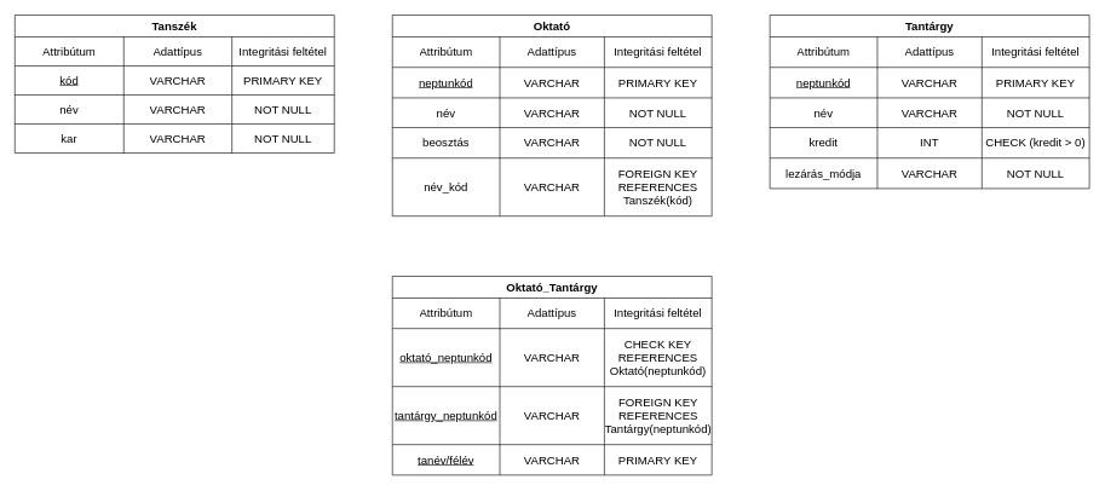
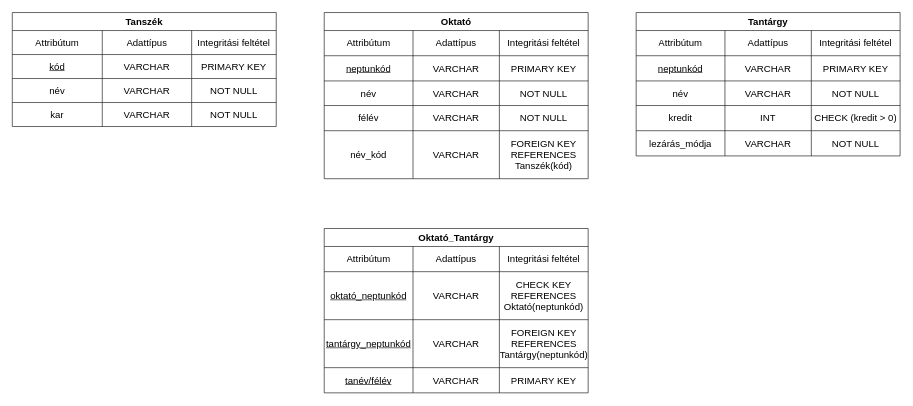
  <mxCell id="0" />
  <mxCell id="1" parent="0" />
  <mxCell id="2" value="Tanszék" style="shape=table;startSize=30;container=1;collapsible=0;childLayout=tableLayout;strokeColor=default;fontSize=16;fontStyle=1" vertex="1" parent="1"><mxGeometry x="20" y="20" width="440" height="190" as="geometry" /></mxCell>
  <mxCell id="3" value="" style="shape=tableRow;horizontal=0;startSize=0;swimlaneHead=0;swimlaneBody=0;strokeColor=inherit;top=0;left=0;bottom=0;right=0;collapsible=0;dropTarget=0;fillColor=none;points=[[0,0.5],[1,0.5]];portConstraint=eastwest;fontSize=16;" vertex="1" parent="2"><mxGeometry y="30" width="440" height="40" as="geometry" /></mxCell>
  <mxCell id="4" value="Attribútum" style="shape=partialRectangle;html=1;whiteSpace=wrap;connectable=0;strokeColor=inherit;overflow=hidden;fillColor=none;top=0;left=0;bottom=0;right=0;pointerEvents=1;fontSize=16;" vertex="1" parent="3"><mxGeometry width="150" height="40" as="geometry"><mxRectangle width="150" height="40" as="alternateBounds" /></mxGeometry></mxCell>
  <mxCell id="5" value="Adattípus" style="shape=partialRectangle;html=1;whiteSpace=wrap;connectable=0;strokeColor=inherit;overflow=hidden;fillColor=none;top=0;left=0;bottom=0;right=0;pointerEvents=1;fontSize=16;" vertex="1" parent="3"><mxGeometry x="150" width="149" height="40" as="geometry"><mxRectangle width="149" height="40" as="alternateBounds" /></mxGeometry></mxCell>
  <mxCell id="6" value="Integritási feltétel" style="shape=partialRectangle;html=1;whiteSpace=wrap;connectable=0;strokeColor=inherit;overflow=hidden;fillColor=none;top=0;left=0;bottom=0;right=0;pointerEvents=1;fontSize=16;" vertex="1" parent="3"><mxGeometry x="299" width="141" height="40" as="geometry"><mxRectangle width="141" height="40" as="alternateBounds" /></mxGeometry></mxCell>
  <mxCell id="7" value="" style="shape=tableRow;horizontal=0;startSize=0;swimlaneHead=0;swimlaneBody=0;strokeColor=inherit;top=0;left=0;bottom=0;right=0;collapsible=0;dropTarget=0;fillColor=none;points=[[0,0.5],[1,0.5]];portConstraint=eastwest;fontSize=16;" vertex="1" parent="2"><mxGeometry y="70" width="440" height="40" as="geometry" /></mxCell>
  <mxCell id="8" value="&lt;u&gt;kód&lt;/u&gt;" style="shape=partialRectangle;html=1;whiteSpace=wrap;connectable=0;strokeColor=inherit;overflow=hidden;fillColor=none;top=0;left=0;bottom=0;right=0;pointerEvents=1;fontSize=16;" vertex="1" parent="7"><mxGeometry width="150" height="40" as="geometry"><mxRectangle width="150" height="40" as="alternateBounds" /></mxGeometry></mxCell>
  <mxCell id="9" value="VARCHAR" style="shape=partialRectangle;html=1;whiteSpace=wrap;connectable=0;strokeColor=inherit;overflow=hidden;fillColor=none;top=0;left=0;bottom=0;right=0;pointerEvents=1;fontSize=16;" vertex="1" parent="7"><mxGeometry x="150" width="149" height="40" as="geometry"><mxRectangle width="149" height="40" as="alternateBounds" /></mxGeometry></mxCell>
  <mxCell id="10" value="PRIMARY KEY" style="shape=partialRectangle;html=1;whiteSpace=wrap;connectable=0;strokeColor=inherit;overflow=hidden;fillColor=none;top=0;left=0;bottom=0;right=0;pointerEvents=1;fontSize=16;" vertex="1" parent="7"><mxGeometry x="299" width="141" height="40" as="geometry"><mxRectangle width="141" height="40" as="alternateBounds" /></mxGeometry></mxCell>
  <mxCell id="11" value="" style="shape=tableRow;horizontal=0;startSize=0;swimlaneHead=0;swimlaneBody=0;strokeColor=inherit;top=0;left=0;bottom=0;right=0;collapsible=0;dropTarget=0;fillColor=none;points=[[0,0.5],[1,0.5]];portConstraint=eastwest;fontSize=16;" vertex="1" parent="2"><mxGeometry y="110" width="440" height="40" as="geometry" /></mxCell>
  <mxCell id="12" value="név" style="shape=partialRectangle;html=1;whiteSpace=wrap;connectable=0;strokeColor=inherit;overflow=hidden;fillColor=none;top=0;left=0;bottom=0;right=0;pointerEvents=1;fontSize=16;" vertex="1" parent="11"><mxGeometry width="150" height="40" as="geometry"><mxRectangle width="150" height="40" as="alternateBounds" /></mxGeometry></mxCell>
  <mxCell id="13" value="VARCHAR" style="shape=partialRectangle;html=1;whiteSpace=wrap;connectable=0;strokeColor=inherit;overflow=hidden;fillColor=none;top=0;left=0;bottom=0;right=0;pointerEvents=1;fontSize=16;" vertex="1" parent="11"><mxGeometry x="150" width="149" height="40" as="geometry"><mxRectangle width="149" height="40" as="alternateBounds" /></mxGeometry></mxCell>
  <mxCell id="14" value="NOT NULL" style="shape=partialRectangle;html=1;whiteSpace=wrap;connectable=0;strokeColor=inherit;overflow=hidden;fillColor=none;top=0;left=0;bottom=0;right=0;pointerEvents=1;fontSize=16;" vertex="1" parent="11"><mxGeometry x="299" width="141" height="40" as="geometry"><mxRectangle width="141" height="40" as="alternateBounds" /></mxGeometry></mxCell>
  <mxCell id="15" style="shape=tableRow;horizontal=0;startSize=0;swimlaneHead=0;swimlaneBody=0;strokeColor=inherit;top=0;left=0;bottom=0;right=0;collapsible=0;dropTarget=0;fillColor=none;points=[[0,0.5],[1,0.5]];portConstraint=eastwest;fontSize=16;" vertex="1" parent="2"><mxGeometry y="150" width="440" height="40" as="geometry" /></mxCell>
  <mxCell id="16" value="kar" style="shape=partialRectangle;html=1;whiteSpace=wrap;connectable=0;strokeColor=inherit;overflow=hidden;fillColor=none;top=0;left=0;bottom=0;right=0;pointerEvents=1;fontSize=16;" vertex="1" parent="15"><mxGeometry width="150" height="40" as="geometry"><mxRectangle width="150" height="40" as="alternateBounds" /></mxGeometry></mxCell>
  <mxCell id="17" value="VARCHAR" style="shape=partialRectangle;html=1;whiteSpace=wrap;connectable=0;strokeColor=inherit;overflow=hidden;fillColor=none;top=0;left=0;bottom=0;right=0;pointerEvents=1;fontSize=16;" vertex="1" parent="15"><mxGeometry x="150" width="149" height="40" as="geometry"><mxRectangle width="149" height="40" as="alternateBounds" /></mxGeometry></mxCell>
  <mxCell id="18" value="NOT NULL" style="shape=partialRectangle;html=1;whiteSpace=wrap;connectable=0;strokeColor=inherit;overflow=hidden;fillColor=none;top=0;left=0;bottom=0;right=0;pointerEvents=1;fontSize=16;" vertex="1" parent="15"><mxGeometry x="299" width="141" height="40" as="geometry"><mxRectangle width="141" height="40" as="alternateBounds" /></mxGeometry></mxCell>
  <mxCell id="19" value="Oktató" style="shape=table;startSize=30;container=1;collapsible=0;childLayout=tableLayout;strokeColor=default;fontSize=16;fontStyle=1" vertex="1" parent="1"><mxGeometry x="540" y="20" width="440" height="277" as="geometry" /></mxCell>
  <mxCell id="20" value="" style="shape=tableRow;horizontal=0;startSize=0;swimlaneHead=0;swimlaneBody=0;strokeColor=inherit;top=0;left=0;bottom=0;right=0;collapsible=0;dropTarget=0;fillColor=none;points=[[0,0.5],[1,0.5]];portConstraint=eastwest;fontSize=16;" vertex="1" parent="19"><mxGeometry y="30" width="440" height="42" as="geometry" /></mxCell>
  <mxCell id="21" value="Attribútum" style="shape=partialRectangle;html=1;whiteSpace=wrap;connectable=0;strokeColor=inherit;overflow=hidden;fillColor=none;top=0;left=0;bottom=0;right=0;pointerEvents=1;fontSize=16;" vertex="1" parent="20"><mxGeometry width="148" height="42" as="geometry"><mxRectangle width="148" height="42" as="alternateBounds" /></mxGeometry></mxCell>
  <mxCell id="22" value="Adattípus" style="shape=partialRectangle;html=1;whiteSpace=wrap;connectable=0;strokeColor=inherit;overflow=hidden;fillColor=none;top=0;left=0;bottom=0;right=0;pointerEvents=1;fontSize=16;" vertex="1" parent="20"><mxGeometry x="148" width="144" height="42" as="geometry"><mxRectangle width="144" height="42" as="alternateBounds" /></mxGeometry></mxCell>
  <mxCell id="23" value="Integritási feltétel" style="shape=partialRectangle;html=1;whiteSpace=wrap;connectable=0;strokeColor=inherit;overflow=hidden;fillColor=none;top=0;left=0;bottom=0;right=0;pointerEvents=1;fontSize=16;" vertex="1" parent="20"><mxGeometry x="292" width="148" height="42" as="geometry"><mxRectangle width="148" height="42" as="alternateBounds" /></mxGeometry></mxCell>
  <mxCell id="24" value="" style="shape=tableRow;horizontal=0;startSize=0;swimlaneHead=0;swimlaneBody=0;strokeColor=inherit;top=0;left=0;bottom=0;right=0;collapsible=0;dropTarget=0;fillColor=none;points=[[0,0.5],[1,0.5]];portConstraint=eastwest;fontSize=16;" vertex="1" parent="19"><mxGeometry y="72" width="440" height="42" as="geometry" /></mxCell>
  <mxCell id="25" value="&lt;u&gt;neptunkód&lt;/u&gt;" style="shape=partialRectangle;html=1;whiteSpace=wrap;connectable=0;strokeColor=inherit;overflow=hidden;fillColor=none;top=0;left=0;bottom=0;right=0;pointerEvents=1;fontSize=16;" vertex="1" parent="24"><mxGeometry width="148" height="42" as="geometry"><mxRectangle width="148" height="42" as="alternateBounds" /></mxGeometry></mxCell>
  <mxCell id="26" value="VARCHAR" style="shape=partialRectangle;html=1;whiteSpace=wrap;connectable=0;strokeColor=inherit;overflow=hidden;fillColor=none;top=0;left=0;bottom=0;right=0;pointerEvents=1;fontSize=16;" vertex="1" parent="24"><mxGeometry x="148" width="144" height="42" as="geometry"><mxRectangle width="144" height="42" as="alternateBounds" /></mxGeometry></mxCell>
  <mxCell id="27" value="PRIMARY KEY" style="shape=partialRectangle;html=1;whiteSpace=wrap;connectable=0;strokeColor=inherit;overflow=hidden;fillColor=none;top=0;left=0;bottom=0;right=0;pointerEvents=1;fontSize=16;" vertex="1" parent="24"><mxGeometry x="292" width="148" height="42" as="geometry"><mxRectangle width="148" height="42" as="alternateBounds" /></mxGeometry></mxCell>
  <mxCell id="28" value="" style="shape=tableRow;horizontal=0;startSize=0;swimlaneHead=0;swimlaneBody=0;strokeColor=inherit;top=0;left=0;bottom=0;right=0;collapsible=0;dropTarget=0;fillColor=none;points=[[0,0.5],[1,0.5]];portConstraint=eastwest;fontSize=16;" vertex="1" parent="19"><mxGeometry y="114" width="440" height="41" as="geometry" /></mxCell>
  <mxCell id="29" value="név" style="shape=partialRectangle;html=1;whiteSpace=wrap;connectable=0;strokeColor=inherit;overflow=hidden;fillColor=none;top=0;left=0;bottom=0;right=0;pointerEvents=1;fontSize=16;" vertex="1" parent="28"><mxGeometry width="148" height="41" as="geometry"><mxRectangle width="148" height="41" as="alternateBounds" /></mxGeometry></mxCell>
  <mxCell id="30" value="VARCHAR" style="shape=partialRectangle;html=1;whiteSpace=wrap;connectable=0;strokeColor=inherit;overflow=hidden;fillColor=none;top=0;left=0;bottom=0;right=0;pointerEvents=1;fontSize=16;" vertex="1" parent="28"><mxGeometry x="148" width="144" height="41" as="geometry"><mxRectangle width="144" height="41" as="alternateBounds" /></mxGeometry></mxCell>
  <mxCell id="31" value="NOT NULL" style="shape=partialRectangle;html=1;whiteSpace=wrap;connectable=0;strokeColor=inherit;overflow=hidden;fillColor=none;top=0;left=0;bottom=0;right=0;pointerEvents=1;fontSize=16;" vertex="1" parent="28"><mxGeometry x="292" width="148" height="41" as="geometry"><mxRectangle width="148" height="41" as="alternateBounds" /></mxGeometry></mxCell>
  <mxCell id="32" style="shape=tableRow;horizontal=0;startSize=0;swimlaneHead=0;swimlaneBody=0;strokeColor=inherit;top=0;left=0;bottom=0;right=0;collapsible=0;dropTarget=0;fillColor=none;points=[[0,0.5],[1,0.5]];portConstraint=eastwest;fontSize=16;" vertex="1" parent="19"><mxGeometry y="155" width="440" height="42" as="geometry" /></mxCell>
- <mxCell id="33" value="beosztás" style="shape=partialRectangle;html=1;whiteSpace=wrap;connectable=0;strokeColor=inherit;overflow=hidden;fillColor=none;top=0;left=0;bottom=0;right=0;pointerEvents=1;fontSize=16;" vertex="1" parent="32"><mxGeometry width="148" height="42" as="geometry"><mxRectangle width="148" height="42" as="alternateBounds" /></mxGeometry></mxCell>
+ <mxCell id="33" value="félév" style="shape=partialRectangle;html=1;whiteSpace=wrap;connectable=0;strokeColor=inherit;overflow=hidden;fillColor=none;top=0;left=0;bottom=0;right=0;pointerEvents=1;fontSize=16;" vertex="1" parent="32"><mxGeometry width="148" height="42" as="geometry"><mxRectangle width="148" height="42" as="alternateBounds" /></mxGeometry></mxCell>
  <mxCell id="34" value="VARCHAR" style="shape=partialRectangle;html=1;whiteSpace=wrap;connectable=0;strokeColor=inherit;overflow=hidden;fillColor=none;top=0;left=0;bottom=0;right=0;pointerEvents=1;fontSize=16;" vertex="1" parent="32"><mxGeometry x="148" width="144" height="42" as="geometry"><mxRectangle width="144" height="42" as="alternateBounds" /></mxGeometry></mxCell>
  <mxCell id="35" value="NOT NULL" style="shape=partialRectangle;html=1;whiteSpace=wrap;connectable=0;strokeColor=inherit;overflow=hidden;fillColor=none;top=0;left=0;bottom=0;right=0;pointerEvents=1;fontSize=16;" vertex="1" parent="32"><mxGeometry x="292" width="148" height="42" as="geometry"><mxRectangle width="148" height="42" as="alternateBounds" /></mxGeometry></mxCell>
  <mxCell id="36" style="shape=tableRow;horizontal=0;startSize=0;swimlaneHead=0;swimlaneBody=0;strokeColor=inherit;top=0;left=0;bottom=0;right=0;collapsible=0;dropTarget=0;fillColor=none;points=[[0,0.5],[1,0.5]];portConstraint=eastwest;fontSize=16;" vertex="1" parent="19"><mxGeometry y="197" width="440" height="80" as="geometry" /></mxCell>
  <mxCell id="37" value="név_kód" style="shape=partialRectangle;html=1;whiteSpace=wrap;connectable=0;strokeColor=inherit;overflow=hidden;fillColor=none;top=0;left=0;bottom=0;right=0;pointerEvents=1;fontSize=16;" vertex="1" parent="36"><mxGeometry width="148" height="80" as="geometry"><mxRectangle width="148" height="80" as="alternateBounds" /></mxGeometry></mxCell>
  <mxCell id="38" value="VARCHAR" style="shape=partialRectangle;html=1;whiteSpace=wrap;connectable=0;strokeColor=inherit;overflow=hidden;fillColor=none;top=0;left=0;bottom=0;right=0;pointerEvents=1;fontSize=16;" vertex="1" parent="36"><mxGeometry x="148" width="144" height="80" as="geometry"><mxRectangle width="144" height="80" as="alternateBounds" /></mxGeometry></mxCell>
  <mxCell id="39" value="FOREIGN KEY REFERENCES Tanszék(kód)" style="shape=partialRectangle;html=1;whiteSpace=wrap;connectable=0;strokeColor=inherit;overflow=hidden;fillColor=none;top=0;left=0;bottom=0;right=0;pointerEvents=1;fontSize=16;" vertex="1" parent="36"><mxGeometry x="292" width="148" height="80" as="geometry"><mxRectangle width="148" height="80" as="alternateBounds" /></mxGeometry></mxCell>
  <mxCell id="40" value="Tantárgy" style="shape=table;startSize=30;container=1;collapsible=0;childLayout=tableLayout;strokeColor=default;fontSize=16;fontStyle=1" vertex="1" parent="1"><mxGeometry x="1060" y="20" width="440" height="239" as="geometry" /></mxCell>
  <mxCell id="41" value="" style="shape=tableRow;horizontal=0;startSize=0;swimlaneHead=0;swimlaneBody=0;strokeColor=inherit;top=0;left=0;bottom=0;right=0;collapsible=0;dropTarget=0;fillColor=none;points=[[0,0.5],[1,0.5]];portConstraint=eastwest;fontSize=16;" vertex="1" parent="40"><mxGeometry y="30" width="440" height="42" as="geometry" /></mxCell>
  <mxCell id="42" value="Attribútum" style="shape=partialRectangle;html=1;whiteSpace=wrap;connectable=0;strokeColor=inherit;overflow=hidden;fillColor=none;top=0;left=0;bottom=0;right=0;pointerEvents=1;fontSize=16;" vertex="1" parent="41"><mxGeometry width="148" height="42" as="geometry"><mxRectangle width="148" height="42" as="alternateBounds" /></mxGeometry></mxCell>
  <mxCell id="43" value="Adattípus" style="shape=partialRectangle;html=1;whiteSpace=wrap;connectable=0;strokeColor=inherit;overflow=hidden;fillColor=none;top=0;left=0;bottom=0;right=0;pointerEvents=1;fontSize=16;" vertex="1" parent="41"><mxGeometry x="148" width="144" height="42" as="geometry"><mxRectangle width="144" height="42" as="alternateBounds" /></mxGeometry></mxCell>
  <mxCell id="44" value="Integritási feltétel" style="shape=partialRectangle;html=1;whiteSpace=wrap;connectable=0;strokeColor=inherit;overflow=hidden;fillColor=none;top=0;left=0;bottom=0;right=0;pointerEvents=1;fontSize=16;" vertex="1" parent="41"><mxGeometry x="292" width="148" height="42" as="geometry"><mxRectangle width="148" height="42" as="alternateBounds" /></mxGeometry></mxCell>
  <mxCell id="45" value="" style="shape=tableRow;horizontal=0;startSize=0;swimlaneHead=0;swimlaneBody=0;strokeColor=inherit;top=0;left=0;bottom=0;right=0;collapsible=0;dropTarget=0;fillColor=none;points=[[0,0.5],[1,0.5]];portConstraint=eastwest;fontSize=16;" vertex="1" parent="40"><mxGeometry y="72" width="440" height="42" as="geometry" /></mxCell>
  <mxCell id="46" value="&lt;u&gt;neptunkód&lt;/u&gt;" style="shape=partialRectangle;html=1;whiteSpace=wrap;connectable=0;strokeColor=inherit;overflow=hidden;fillColor=none;top=0;left=0;bottom=0;right=0;pointerEvents=1;fontSize=16;" vertex="1" parent="45"><mxGeometry width="148" height="42" as="geometry"><mxRectangle width="148" height="42" as="alternateBounds" /></mxGeometry></mxCell>
  <mxCell id="47" value="VARCHAR" style="shape=partialRectangle;html=1;whiteSpace=wrap;connectable=0;strokeColor=inherit;overflow=hidden;fillColor=none;top=0;left=0;bottom=0;right=0;pointerEvents=1;fontSize=16;" vertex="1" parent="45"><mxGeometry x="148" width="144" height="42" as="geometry"><mxRectangle width="144" height="42" as="alternateBounds" /></mxGeometry></mxCell>
  <mxCell id="48" value="PRIMARY KEY" style="shape=partialRectangle;html=1;whiteSpace=wrap;connectable=0;strokeColor=inherit;overflow=hidden;fillColor=none;top=0;left=0;bottom=0;right=0;pointerEvents=1;fontSize=16;" vertex="1" parent="45"><mxGeometry x="292" width="148" height="42" as="geometry"><mxRectangle width="148" height="42" as="alternateBounds" /></mxGeometry></mxCell>
  <mxCell id="49" value="" style="shape=tableRow;horizontal=0;startSize=0;swimlaneHead=0;swimlaneBody=0;strokeColor=inherit;top=0;left=0;bottom=0;right=0;collapsible=0;dropTarget=0;fillColor=none;points=[[0,0.5],[1,0.5]];portConstraint=eastwest;fontSize=16;" vertex="1" parent="40"><mxGeometry y="114" width="440" height="41" as="geometry" /></mxCell>
  <mxCell id="50" value="név" style="shape=partialRectangle;html=1;whiteSpace=wrap;connectable=0;strokeColor=inherit;overflow=hidden;fillColor=none;top=0;left=0;bottom=0;right=0;pointerEvents=1;fontSize=16;" vertex="1" parent="49"><mxGeometry width="148" height="41" as="geometry"><mxRectangle width="148" height="41" as="alternateBounds" /></mxGeometry></mxCell>
  <mxCell id="51" value="VARCHAR" style="shape=partialRectangle;html=1;whiteSpace=wrap;connectable=0;strokeColor=inherit;overflow=hidden;fillColor=none;top=0;left=0;bottom=0;right=0;pointerEvents=1;fontSize=16;" vertex="1" parent="49"><mxGeometry x="148" width="144" height="41" as="geometry"><mxRectangle width="144" height="41" as="alternateBounds" /></mxGeometry></mxCell>
  <mxCell id="52" value="NOT NULL" style="shape=partialRectangle;html=1;whiteSpace=wrap;connectable=0;strokeColor=inherit;overflow=hidden;fillColor=none;top=0;left=0;bottom=0;right=0;pointerEvents=1;fontSize=16;" vertex="1" parent="49"><mxGeometry x="292" width="148" height="41" as="geometry"><mxRectangle width="148" height="41" as="alternateBounds" /></mxGeometry></mxCell>
  <mxCell id="53" style="shape=tableRow;horizontal=0;startSize=0;swimlaneHead=0;swimlaneBody=0;strokeColor=inherit;top=0;left=0;bottom=0;right=0;collapsible=0;dropTarget=0;fillColor=none;points=[[0,0.5],[1,0.5]];portConstraint=eastwest;fontSize=16;" vertex="1" parent="40"><mxGeometry y="155" width="440" height="42" as="geometry" /></mxCell>
  <mxCell id="54" value="kredit" style="shape=partialRectangle;html=1;whiteSpace=wrap;connectable=0;strokeColor=inherit;overflow=hidden;fillColor=none;top=0;left=0;bottom=0;right=0;pointerEvents=1;fontSize=16;" vertex="1" parent="53"><mxGeometry width="148" height="42" as="geometry"><mxRectangle width="148" height="42" as="alternateBounds" /></mxGeometry></mxCell>
  <mxCell id="55" value="INT" style="shape=partialRectangle;html=1;whiteSpace=wrap;connectable=0;strokeColor=inherit;overflow=hidden;fillColor=none;top=0;left=0;bottom=0;right=0;pointerEvents=1;fontSize=16;" vertex="1" parent="53"><mxGeometry x="148" width="144" height="42" as="geometry"><mxRectangle width="144" height="42" as="alternateBounds" /></mxGeometry></mxCell>
  <mxCell id="56" value="CHECK (kredit &amp;gt; 0)" style="shape=partialRectangle;html=1;whiteSpace=wrap;connectable=0;strokeColor=inherit;overflow=hidden;fillColor=none;top=0;left=0;bottom=0;right=0;pointerEvents=1;fontSize=16;" vertex="1" parent="53"><mxGeometry x="292" width="148" height="42" as="geometry"><mxRectangle width="148" height="42" as="alternateBounds" /></mxGeometry></mxCell>
  <mxCell id="57" style="shape=tableRow;horizontal=0;startSize=0;swimlaneHead=0;swimlaneBody=0;strokeColor=inherit;top=0;left=0;bottom=0;right=0;collapsible=0;dropTarget=0;fillColor=none;points=[[0,0.5],[1,0.5]];portConstraint=eastwest;fontSize=16;" vertex="1" parent="40"><mxGeometry y="197" width="440" height="42" as="geometry" /></mxCell>
  <mxCell id="58" value="lezárás_módja" style="shape=partialRectangle;html=1;whiteSpace=wrap;connectable=0;strokeColor=inherit;overflow=hidden;fillColor=none;top=0;left=0;bottom=0;right=0;pointerEvents=1;fontSize=16;" vertex="1" parent="57"><mxGeometry width="148" height="42" as="geometry"><mxRectangle width="148" height="42" as="alternateBounds" /></mxGeometry></mxCell>
  <mxCell id="59" value="VARCHAR" style="shape=partialRectangle;html=1;whiteSpace=wrap;connectable=0;strokeColor=inherit;overflow=hidden;fillColor=none;top=0;left=0;bottom=0;right=0;pointerEvents=1;fontSize=16;" vertex="1" parent="57"><mxGeometry x="148" width="144" height="42" as="geometry"><mxRectangle width="144" height="42" as="alternateBounds" /></mxGeometry></mxCell>
  <mxCell id="60" value="NOT NULL" style="shape=partialRectangle;html=1;whiteSpace=wrap;connectable=0;strokeColor=inherit;overflow=hidden;fillColor=none;top=0;left=0;bottom=0;right=0;pointerEvents=1;fontSize=16;" vertex="1" parent="57"><mxGeometry x="292" width="148" height="42" as="geometry"><mxRectangle width="148" height="42" as="alternateBounds" /></mxGeometry></mxCell>
  <mxCell id="61" value="Oktató_Tantárgy" style="shape=table;startSize=30;container=1;collapsible=0;childLayout=tableLayout;strokeColor=default;fontSize=16;fontStyle=1" vertex="1" parent="1"><mxGeometry x="540" y="380" width="440" height="274" as="geometry" /></mxCell>
  <mxCell id="62" value="" style="shape=tableRow;horizontal=0;startSize=0;swimlaneHead=0;swimlaneBody=0;strokeColor=inherit;top=0;left=0;bottom=0;right=0;collapsible=0;dropTarget=0;fillColor=none;points=[[0,0.5],[1,0.5]];portConstraint=eastwest;fontSize=16;" vertex="1" parent="61"><mxGeometry y="30" width="440" height="42" as="geometry" /></mxCell>
  <mxCell id="63" value="Attribútum" style="shape=partialRectangle;html=1;whiteSpace=wrap;connectable=0;strokeColor=inherit;overflow=hidden;fillColor=none;top=0;left=0;bottom=0;right=0;pointerEvents=1;fontSize=16;" vertex="1" parent="62"><mxGeometry width="148" height="42" as="geometry"><mxRectangle width="148" height="42" as="alternateBounds" /></mxGeometry></mxCell>
  <mxCell id="64" value="Adattípus" style="shape=partialRectangle;html=1;whiteSpace=wrap;connectable=0;strokeColor=inherit;overflow=hidden;fillColor=none;top=0;left=0;bottom=0;right=0;pointerEvents=1;fontSize=16;" vertex="1" parent="62"><mxGeometry x="148" width="144" height="42" as="geometry"><mxRectangle width="144" height="42" as="alternateBounds" /></mxGeometry></mxCell>
  <mxCell id="65" value="Integritási feltétel" style="shape=partialRectangle;html=1;whiteSpace=wrap;connectable=0;strokeColor=inherit;overflow=hidden;fillColor=none;top=0;left=0;bottom=0;right=0;pointerEvents=1;fontSize=16;" vertex="1" parent="62"><mxGeometry x="292" width="148" height="42" as="geometry"><mxRectangle width="148" height="42" as="alternateBounds" /></mxGeometry></mxCell>
  <mxCell id="66" value="" style="shape=tableRow;horizontal=0;startSize=0;swimlaneHead=0;swimlaneBody=0;strokeColor=inherit;top=0;left=0;bottom=0;right=0;collapsible=0;dropTarget=0;fillColor=none;points=[[0,0.5],[1,0.5]];portConstraint=eastwest;fontSize=16;" vertex="1" parent="61"><mxGeometry y="72" width="440" height="80" as="geometry" /></mxCell>
  <mxCell id="67" value="&lt;u&gt;oktató_neptunkód&lt;/u&gt;" style="shape=partialRectangle;html=1;whiteSpace=wrap;connectable=0;strokeColor=inherit;overflow=hidden;fillColor=none;top=0;left=0;bottom=0;right=0;pointerEvents=1;fontSize=16;" vertex="1" parent="66"><mxGeometry width="148" height="80" as="geometry"><mxRectangle width="148" height="80" as="alternateBounds" /></mxGeometry></mxCell>
  <mxCell id="68" value="VARCHAR" style="shape=partialRectangle;html=1;whiteSpace=wrap;connectable=0;strokeColor=inherit;overflow=hidden;fillColor=none;top=0;left=0;bottom=0;right=0;pointerEvents=1;fontSize=16;" vertex="1" parent="66"><mxGeometry x="148" width="144" height="80" as="geometry"><mxRectangle width="144" height="80" as="alternateBounds" /></mxGeometry></mxCell>
  <mxCell id="69" value="CHECK KEY REFERENCES Oktató(neptunkód)" style="shape=partialRectangle;html=1;whiteSpace=wrap;connectable=0;strokeColor=inherit;overflow=hidden;fillColor=none;top=0;left=0;bottom=0;right=0;pointerEvents=1;fontSize=16;" vertex="1" parent="66"><mxGeometry x="292" width="148" height="80" as="geometry"><mxRectangle width="148" height="80" as="alternateBounds" /></mxGeometry></mxCell>
  <mxCell id="70" value="" style="shape=tableRow;horizontal=0;startSize=0;swimlaneHead=0;swimlaneBody=0;strokeColor=inherit;top=0;left=0;bottom=0;right=0;collapsible=0;dropTarget=0;fillColor=none;points=[[0,0.5],[1,0.5]];portConstraint=eastwest;fontSize=16;" vertex="1" parent="61"><mxGeometry y="152" width="440" height="80" as="geometry" /></mxCell>
  <mxCell id="71" value="&lt;u&gt;tantárgy_neptunkód&lt;/u&gt;" style="shape=partialRectangle;html=1;whiteSpace=wrap;connectable=0;strokeColor=inherit;overflow=hidden;fillColor=none;top=0;left=0;bottom=0;right=0;pointerEvents=1;fontSize=16;" vertex="1" parent="70"><mxGeometry width="148" height="80" as="geometry"><mxRectangle width="148" height="80" as="alternateBounds" /></mxGeometry></mxCell>
  <mxCell id="72" value="VARCHAR" style="shape=partialRectangle;html=1;whiteSpace=wrap;connectable=0;strokeColor=inherit;overflow=hidden;fillColor=none;top=0;left=0;bottom=0;right=0;pointerEvents=1;fontSize=16;" vertex="1" parent="70"><mxGeometry x="148" width="144" height="80" as="geometry"><mxRectangle width="144" height="80" as="alternateBounds" /></mxGeometry></mxCell>
  <mxCell id="73" value="FOREIGN KEY REFERENCES Tantárgy(neptunkód)" style="shape=partialRectangle;html=1;whiteSpace=wrap;connectable=0;strokeColor=inherit;overflow=hidden;fillColor=none;top=0;left=0;bottom=0;right=0;pointerEvents=1;fontSize=16;" vertex="1" parent="70"><mxGeometry x="292" width="148" height="80" as="geometry"><mxRectangle width="148" height="80" as="alternateBounds" /></mxGeometry></mxCell>
  <mxCell id="74" style="shape=tableRow;horizontal=0;startSize=0;swimlaneHead=0;swimlaneBody=0;strokeColor=inherit;top=0;left=0;bottom=0;right=0;collapsible=0;dropTarget=0;fillColor=none;points=[[0,0.5],[1,0.5]];portConstraint=eastwest;fontSize=16;" vertex="1" parent="61"><mxGeometry y="232" width="440" height="42" as="geometry" /></mxCell>
  <mxCell id="75" value="&lt;u&gt;tanév/félév&lt;/u&gt;" style="shape=partialRectangle;html=1;whiteSpace=wrap;connectable=0;strokeColor=inherit;overflow=hidden;fillColor=none;top=0;left=0;bottom=0;right=0;pointerEvents=1;fontSize=16;" vertex="1" parent="74"><mxGeometry width="148" height="42" as="geometry"><mxRectangle width="148" height="42" as="alternateBounds" /></mxGeometry></mxCell>
  <mxCell id="76" value="VARCHAR" style="shape=partialRectangle;html=1;whiteSpace=wrap;connectable=0;strokeColor=inherit;overflow=hidden;fillColor=none;top=0;left=0;bottom=0;right=0;pointerEvents=1;fontSize=16;" vertex="1" parent="74"><mxGeometry x="148" width="144" height="42" as="geometry"><mxRectangle width="144" height="42" as="alternateBounds" /></mxGeometry></mxCell>
  <mxCell id="77" value="PRIMARY KEY" style="shape=partialRectangle;html=1;whiteSpace=wrap;connectable=0;strokeColor=inherit;overflow=hidden;fillColor=none;top=0;left=0;bottom=0;right=0;pointerEvents=1;fontSize=16;" vertex="1" parent="74"><mxGeometry x="292" width="148" height="42" as="geometry"><mxRectangle width="148" height="42" as="alternateBounds" /></mxGeometry></mxCell>
